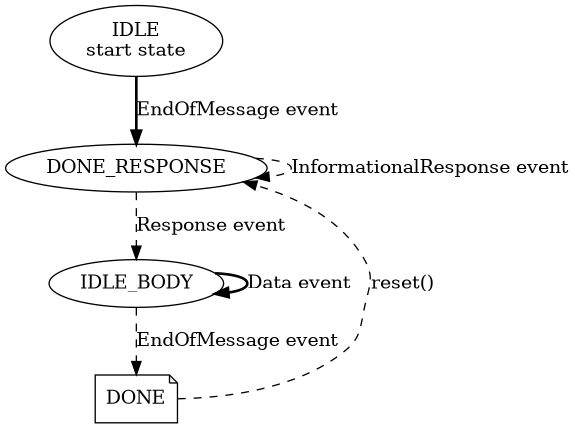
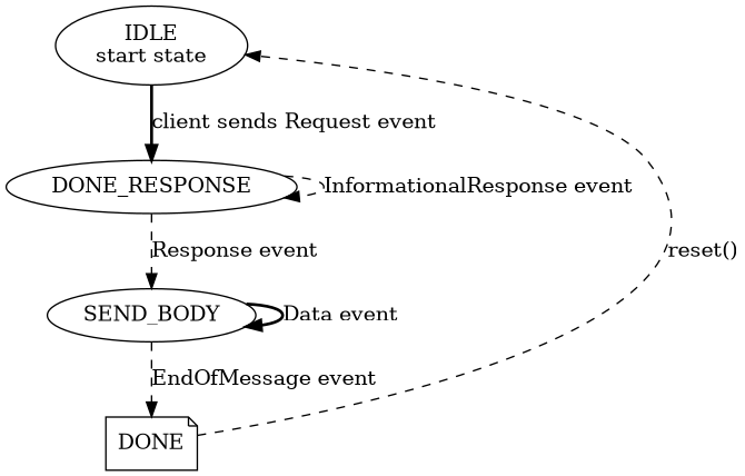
  digraph {
    node [shape=ellipse]
    edge [style=dashed]
    n1 [label="IDLE\nstart state"]
    n2 [label=DONE_RESPONSE]
-   SEND_BODY [label=IDLE_BODY]
+   SEND_BODY
    DONE [shape=note]
-   n1 -> n2 [label="EndOfMessage event" style=bold]
+   n1 -> n2 [label="client sends Request event" style=bold]
    n2 -> n2 [label="InformationalResponse event"]
    n2 -> SEND_BODY [label="Response event"]
    SEND_BODY -> SEND_BODY [label="Data event" style=bold]
    SEND_BODY -> DONE [label="EndOfMessage event"]
-   DONE -> n2 [label="reset()" weight=0]
+   DONE -> n1 [label="reset()" weight=0]
  }
